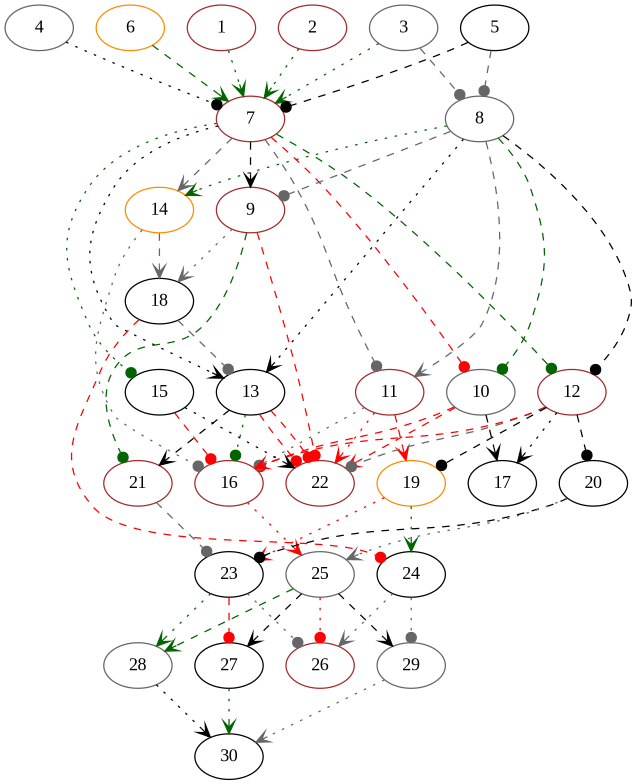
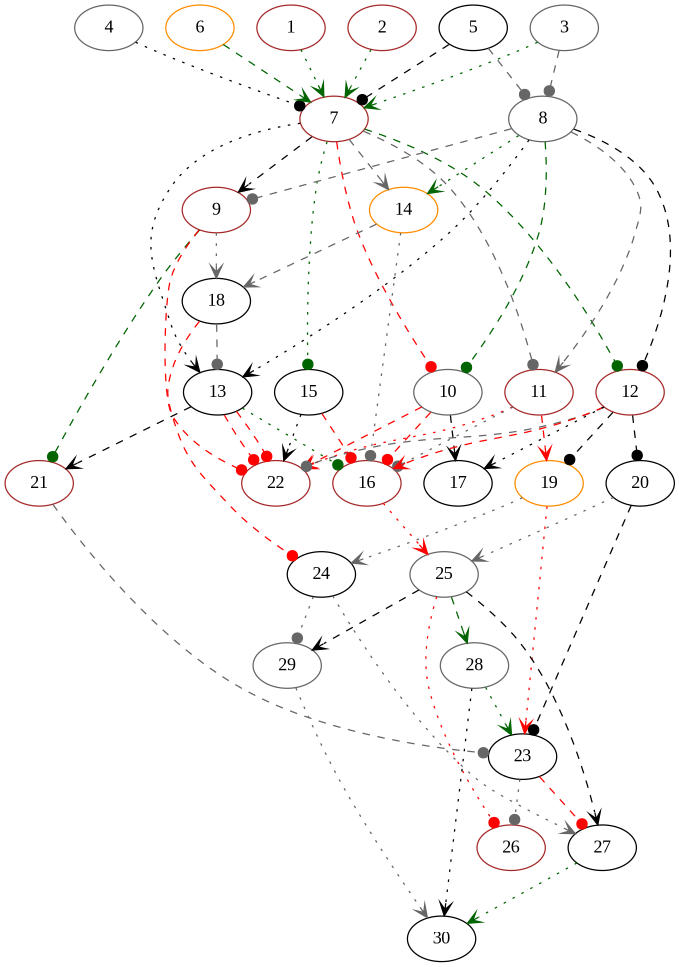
  digraph {
    fontname="Liberation Serif"
    node [alpha=0.08 color=brown fontname="Liberation Serif"]
    edge [arrowhead=vee color=gray40 fontname="Liberation Serif" style=dashed]
    1 [alpha=0.00 expect_size=10557440]
    7 [alpha=0.04 expect_size=37112832]
    9 [expect_size=31862784]
    10 [alpha=0.17 color=gray40 expect_size=29475840]
    11 [alpha=0.05 expect_size=41446400]
    12 [alpha=0.05 expect_size=41937920]
    13 [color=black expect_size=22162432]
    14 [alpha=0.12 color=darkorange expect_size=31680512]
    15 [alpha=0.13 color=black expect_size=19684352]
    18 [color=black expect_size=11592704]
    21 [alpha=0.17 expect_size=42787840]
    22 [alpha=0.04 expect_size=7328768]
    16 [alpha=0.12 expect_size=39223296]
    17 [alpha=0.03 color=black expect_size=48282624]
    19 [alpha=0.13 color=darkorange expect_size=31007744]
    20 [alpha=0.04 color=black expect_size=50247680]
    2 [alpha=0.12 expect_size=36887552]
    3 [alpha=0.04 color=gray40 expect_size=18160640]
    8 [color=gray40 expect_size=38724608]
    4 [alpha=0.15 color=gray40 expect_size=28498944]
    5 [color=black expect_size=11411456]
    6 [alpha=0.04 color=darkorange expect_size=31953920]
    24 [alpha=0.18 color=black expect_size=37441536]
    23 [alpha=0.16 color=black expect_size=19330048]
    25 [alpha=0.03 color=gray40 expect_size=19154944]
    26 [alpha=0.18 expect_size=49374208]
    29 [alpha=0.06 color=gray40 expect_size=7929856]
    27 [color=black expect_size=30192640]
    28 [alpha=0.11 color=gray40 expect_size=36395008]
    30 [alpha=0.11 color=black expect_size=39413760]
    1 -> 7 [color=darkgreen style=dotted]
    7 -> 9 [color=black]
    7 -> 10 [arrowhead=dot color=red]
    7 -> 11 [arrowhead=dot]
    7 -> 12 [arrowhead=dot color=darkgreen]
    7 -> 13 [color=black style=dotted]
    7 -> 14
    7 -> 15 [arrowhead=dot color=darkgreen style=dotted]
    9 -> 18 [style=dotted]
    9 -> 21 [arrowhead=dot color=darkgreen]
    9 -> 22 [arrowhead=dot color=red]
    10 -> 22 [color=red]
    10 -> 16 [arrowhead=dot color=red]
    10 -> 17 [color=black]
    11 -> 22 [color=red style=dotted]
    11 -> 16 [arrowhead=dot style=dotted]
    11 -> 19 [color=red]
    12 -> 22 [arrowhead=dot]
    12 -> 16 [color=red]
    12 -> 17 [color=black style=dotted]
    12 -> 19 [arrowhead=dot color=black]
    12 -> 20 [arrowhead=dot color=black]
    13 -> 21 [color=black]
    13 -> 22 [arrowhead=dot color=red]
    13 -> 22 [arrowhead=dot color=red]
    13 -> 16 [arrowhead=dot color=darkgreen style=dotted]
    14 -> 18
    14 -> 16 [arrowhead=dot style=dotted]
    15 -> 22 [color=black style=dotted]
    15 -> 16 [arrowhead=dot color=red]
    18 -> 13 [arrowhead=dot]
    18 -> 24 [arrowhead=dot color=red]
    21 -> 23 [arrowhead=dot]
    16 -> 25 [color=red style=dotted]
-   19 -> 24 [color=darkgreen style=dotted]
+   19 -> 24 [style=dotted]
    19 -> 23 [color=red style=dotted]
    20 -> 23 [arrowhead=dot color=black]
    20 -> 25 [style=dotted]
    2 -> 7 [color=darkgreen style=dotted]
    3 -> 7 [color=darkgreen style=dotted]
    3 -> 8 [arrowhead=dot]
    8 -> 9 [arrowhead=dot]
    8 -> 10 [arrowhead=dot color=darkgreen]
    8 -> 11
    8 -> 12 [arrowhead=dot color=black]
    8 -> 13 [color=black style=dotted]
    8 -> 14 [color=darkgreen style=dotted]
    4 -> 7 [arrowhead=dot color=black style=dotted]
    5 -> 7 [arrowhead=dot color=black]
    5 -> 8 [arrowhead=dot]
    6 -> 7 [color=darkgreen]
-   24 -> 26 [style=dotted]
+   24 -> 27 [style=dotted]
    24 -> 29 [arrowhead=dot style=dotted]
    23 -> 26 [arrowhead=dot style=dotted]
    23 -> 27 [arrowhead=dot color=red]
-   23 -> 28 [color=darkgreen style=dotted]
+   28 -> 23 [color=darkgreen style=dotted]
    25 -> 26 [arrowhead=dot color=red style=dotted]
    25 -> 29 [color=black]
    25 -> 27 [color=black]
    25 -> 28 [color=darkgreen]
    29 -> 30 [style=dotted]
    27 -> 30 [color=darkgreen style=dotted]
    28 -> 30 [color=black style=dotted]
  }
